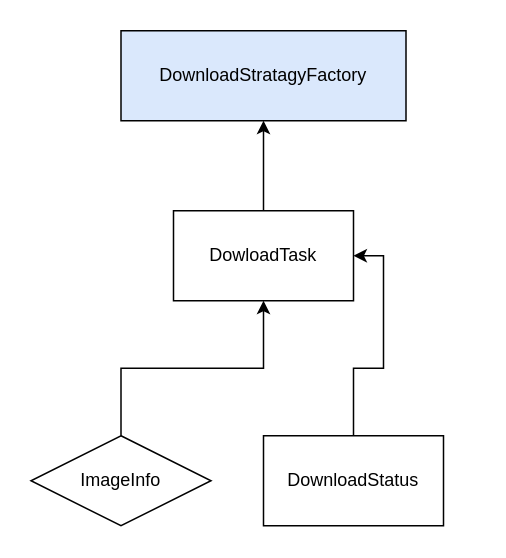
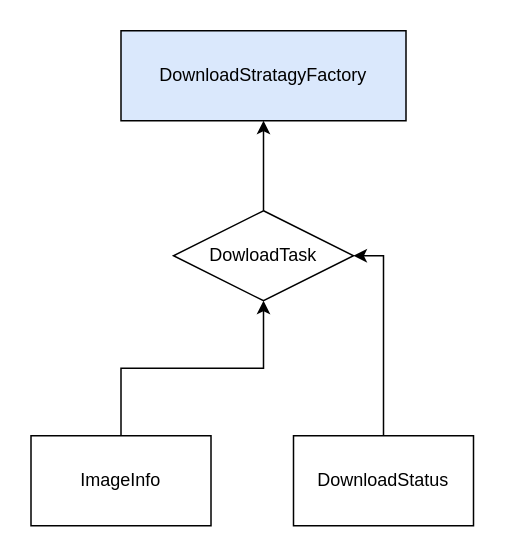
  <mxCell id="0" />
  <mxCell id="1" parent="0" />
  <mxCell id="2" value="" style="edgeStyle=orthogonalEdgeStyle;rounded=0;orthogonalLoop=1;jettySize=auto;html=1;" parent="1" source="3" target="5" edge="1"><mxGeometry relative="1" as="geometry" /></mxCell>
- <mxCell id="3" value="ImageInfo" style="rhombus;whiteSpace=wrap;html=1;" parent="1" vertex="1"><mxGeometry x="20" y="290" width="120" height="60" as="geometry" /></mxCell>
+ <mxCell id="3" value="ImageInfo" style="rounded=0;whiteSpace=wrap;html=1;" parent="1" vertex="1"><mxGeometry x="20" y="290" width="120" height="60" as="geometry" /></mxCell>
  <mxCell id="4" value="" style="edgeStyle=orthogonalEdgeStyle;rounded=0;orthogonalLoop=1;jettySize=auto;html=1;" parent="1" source="5" target="8" edge="1"><mxGeometry relative="1" as="geometry" /></mxCell>
- <mxCell id="5" value="DowloadTask" style="whiteSpace=wrap;html=1;rounded=0;" parent="1" vertex="1"><mxGeometry x="115" y="140" width="120" height="60" as="geometry" /></mxCell>
+ <mxCell id="5" value="DowloadTask" style="rhombus;whiteSpace=wrap;html=1;" parent="1" vertex="1"><mxGeometry x="115" y="140" width="120" height="60" as="geometry" /></mxCell>
  <mxCell id="6" value="" style="edgeStyle=orthogonalEdgeStyle;rounded=0;orthogonalLoop=1;jettySize=auto;html=1;entryX=1;entryY=0.5;entryDx=0;entryDy=0;" parent="1" source="7" target="5" edge="1"><mxGeometry relative="1" as="geometry" /></mxCell>
- <mxCell id="7" value="DownloadStatus" style="rounded=0;whiteSpace=wrap;html=1;" parent="1" vertex="1"><mxGeometry x="175" y="290" width="120" height="60" as="geometry" /></mxCell>
+ <mxCell id="7" value="DownloadStatus" style="rounded=0;whiteSpace=wrap;html=1;" parent="1" vertex="1"><mxGeometry x="195" y="290" width="120" height="60" as="geometry" /></mxCell>
  <mxCell id="8" value="DownloadStratagyFactory&lt;span id=&quot;docs-internal-guid-088ead5f-7fff-c31c-c101-24767efb26b8&quot;&gt;&lt;/span&gt;" style="rounded=0;whiteSpace=wrap;html=1;fillColor=#dae8fc;" parent="1" vertex="1"><mxGeometry x="80" y="20" width="190" height="60" as="geometry" /></mxCell>
